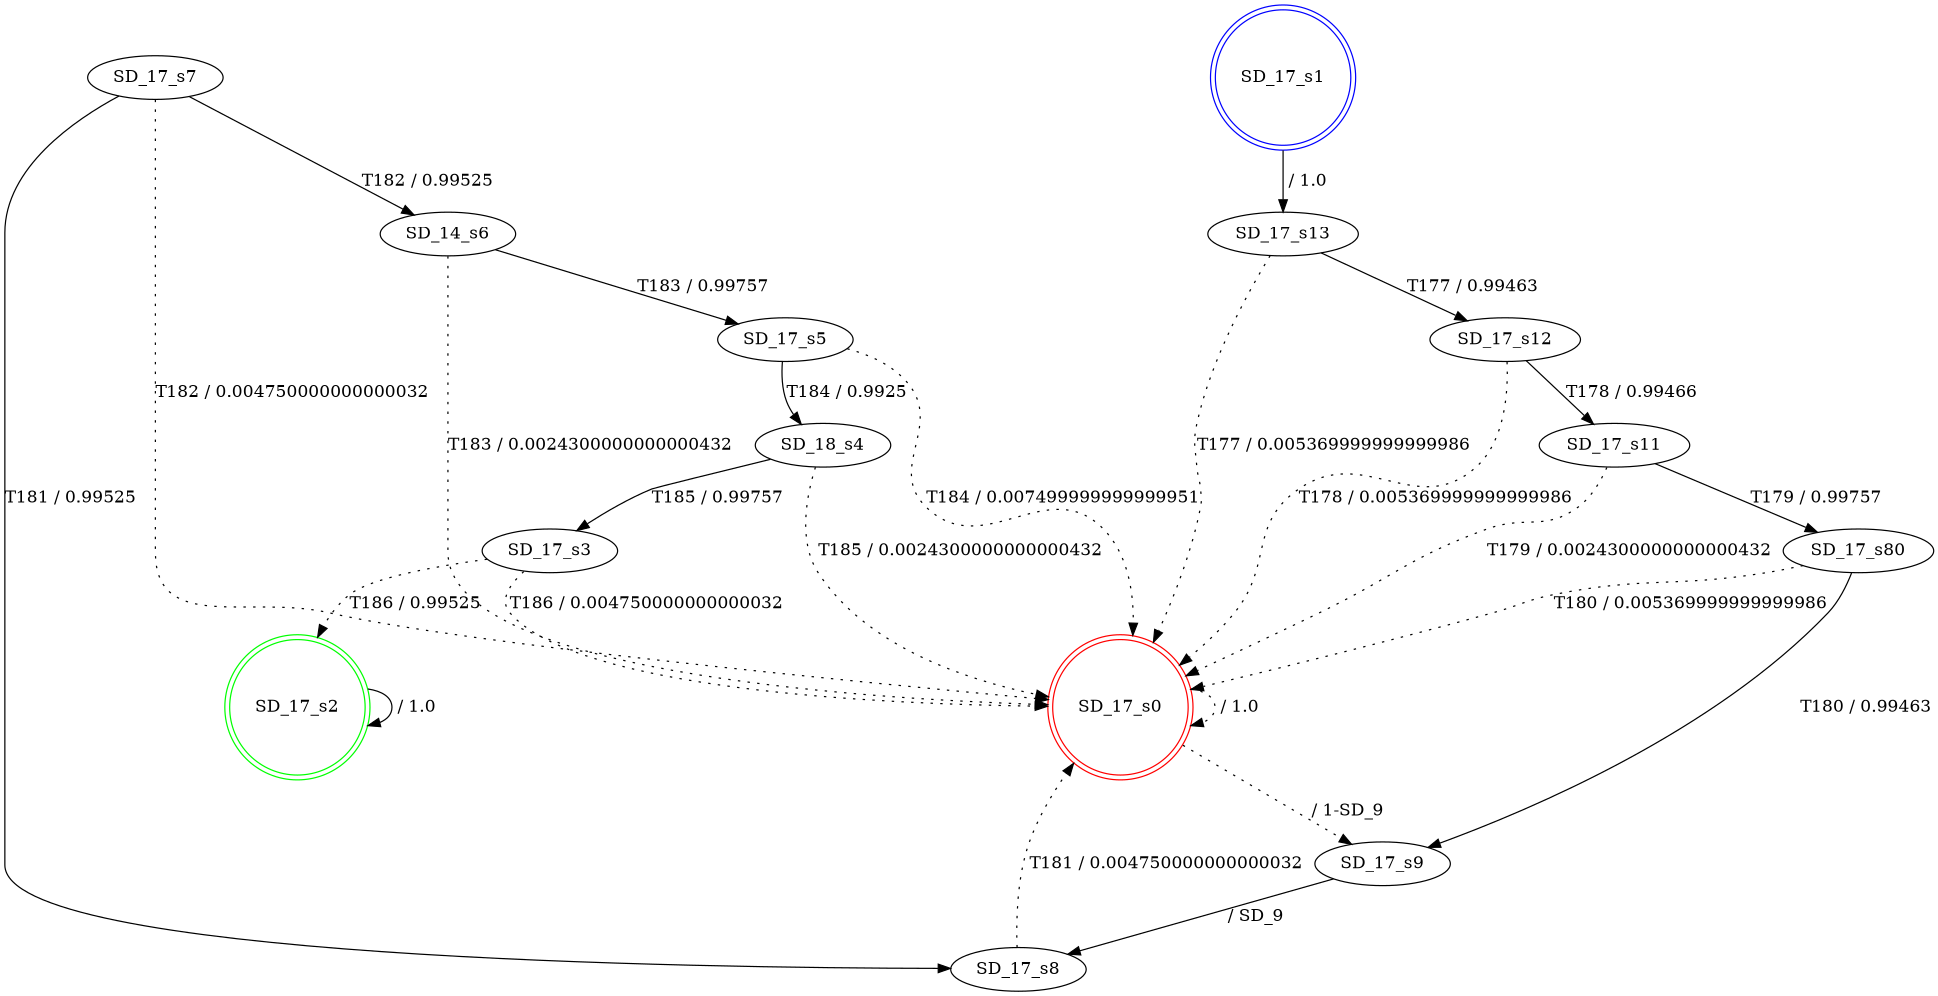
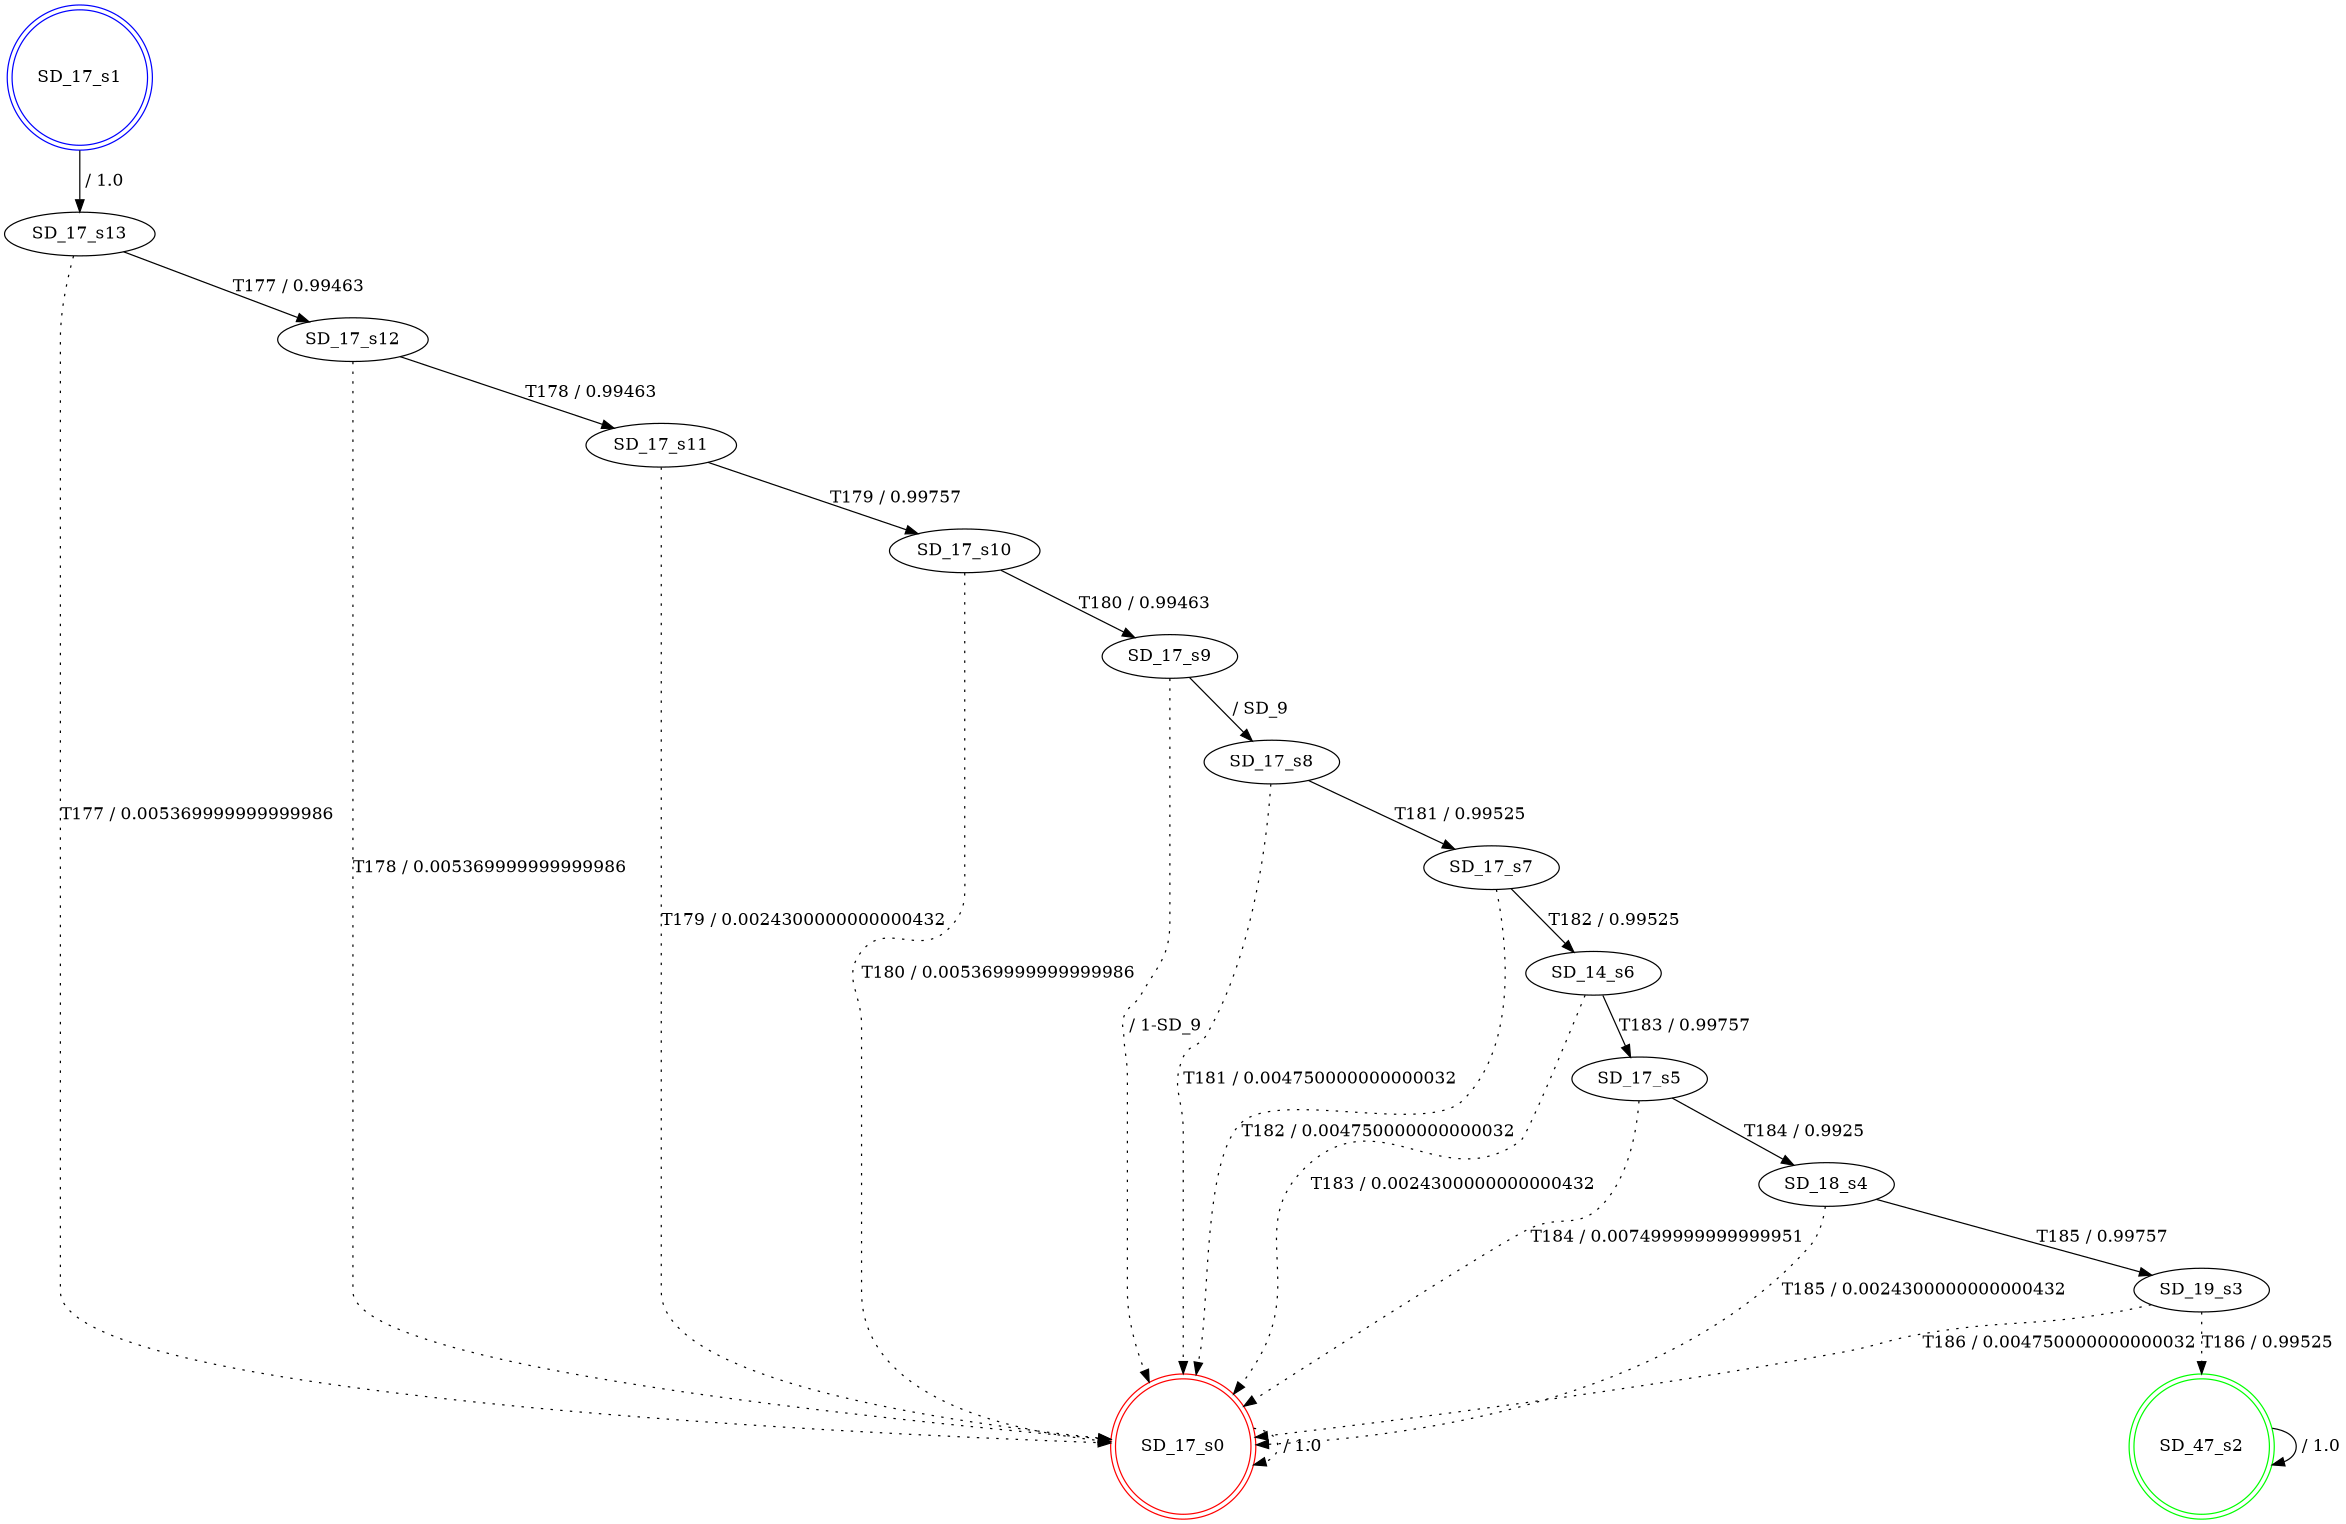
  digraph {
    edge [style=dotted]
    n1 [color=red label=SD_17_s0 shape=doublecircle]
    n2 [color=blue label=SD_17_s1 shape=doublecircle]
    n3 [label=SD_17_s13]
    n4 [label=SD_17_s12]
-   n5 [color=green label=SD_17_s2 shape=doublecircle]
-   n6 [label=SD_17_s3]
+   n5 [color=green label=SD_47_s2 shape=doublecircle]
+   n6 [label=SD_19_s3]
    n7 [label=SD_18_s4]
    n8 [label=SD_17_s5]
    n9 [label=SD_14_s6]
    n10 [label=SD_17_s7]
    n11 [label=SD_17_s8]
    n12 [label=SD_17_s9]
-   n13 [label=SD_17_s80]
+   n13 [label=SD_17_s10]
    n14 [label=SD_17_s11]
    n1 -> n1 [label=" / 1.0"]
    n2 -> n3 [label=" / 1.0" style=""]
    n3 -> n1 [label="T177 / 0.005369999999999986"]
    n3 -> n4 [label="T177 / 0.99463" style=""]
    n4 -> n1 [label="T178 / 0.005369999999999986"]
-   n4 -> n14 [label="T178 / 0.99466" style=""]
+   n4 -> n14 [label="T178 / 0.99463" style=""]
    n5 -> n5 [label=" / 1.0" style=""]
    n6 -> n1 [label="T186 / 0.004750000000000032"]
    n6 -> n5 [label="T186 / 0.99525"]
    n7 -> n1 [label="T185 / 0.0024300000000000432"]
    n7 -> n6 [label="T185 / 0.99757" style=""]
    n8 -> n1 [label="T184 / 0.007499999999999951"]
    n8 -> n7 [label="T184 / 0.9925" style=""]
    n9 -> n1 [label="T183 / 0.0024300000000000432"]
    n9 -> n8 [label="T183 / 0.99757" style=""]
    n10 -> n1 [label="T182 / 0.004750000000000032"]
    n10 -> n9 [label="T182 / 0.99525" style=""]
    n11 -> n1 [label="T181 / 0.004750000000000032"]
-   n10 -> n11 [label="T181 / 0.99525" style=""]
-   n1 -> n12 [label=" / 1-SD_9"]
+   n11 -> n10 [label="T181 / 0.99525" style=""]
+   n12 -> n1 [label=" / 1-SD_9"]
    n12 -> n11 [label=" / SD_9" style=""]
    n13 -> n1 [label="T180 / 0.005369999999999986"]
    n13 -> n12 [label="T180 / 0.99463" style=""]
    n14 -> n1 [label="T179 / 0.0024300000000000432"]
    n14 -> n13 [label="T179 / 0.99757" style=""]
  }
